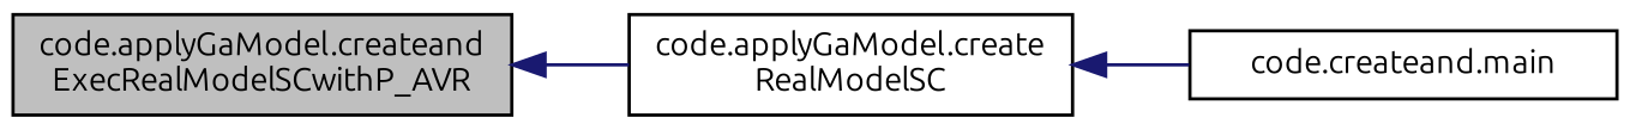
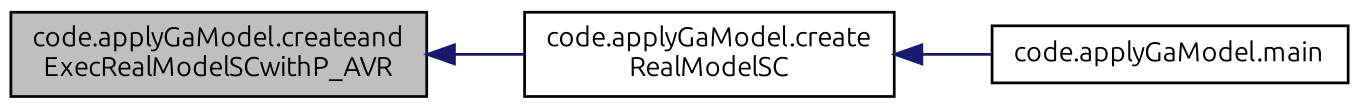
  digraph {
    fontname=Ubuntu
    rankdir=LR
    node [color=black fillcolor=white fontname=Ubuntu fontsize=10 shape=record style=filled]
    edge [color=midnightblue dir=back fontname=Ubuntu fontsize=10 labelfontname=Helvetica labelfontsize=10 style=solid]
    n1 [fillcolor=grey75 fontcolor=black height=0.2 label="code.applyGaModel.createand\lExecRealModelSCwithP_AVR" width=0.4]
    n2 [height=0.2 label="code.applyGaModel.create\lRealModelSC" width=0.4]
-   n3 [height=0.2 label="code.createand.main" width=0.4]
+   n3 [height=0.2 label="code.applyGaModel.main" width=0.4]
    n1 -> n2
    n2 -> n3
  }
